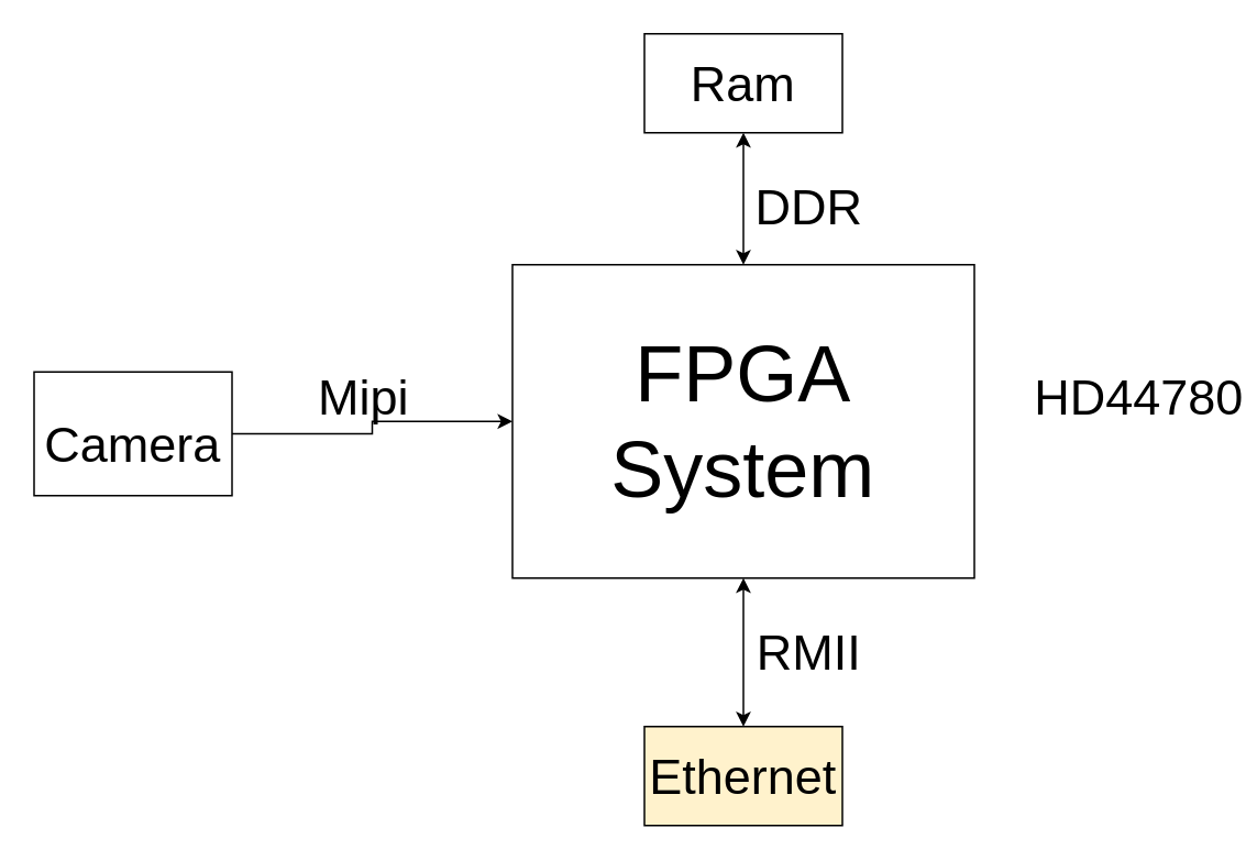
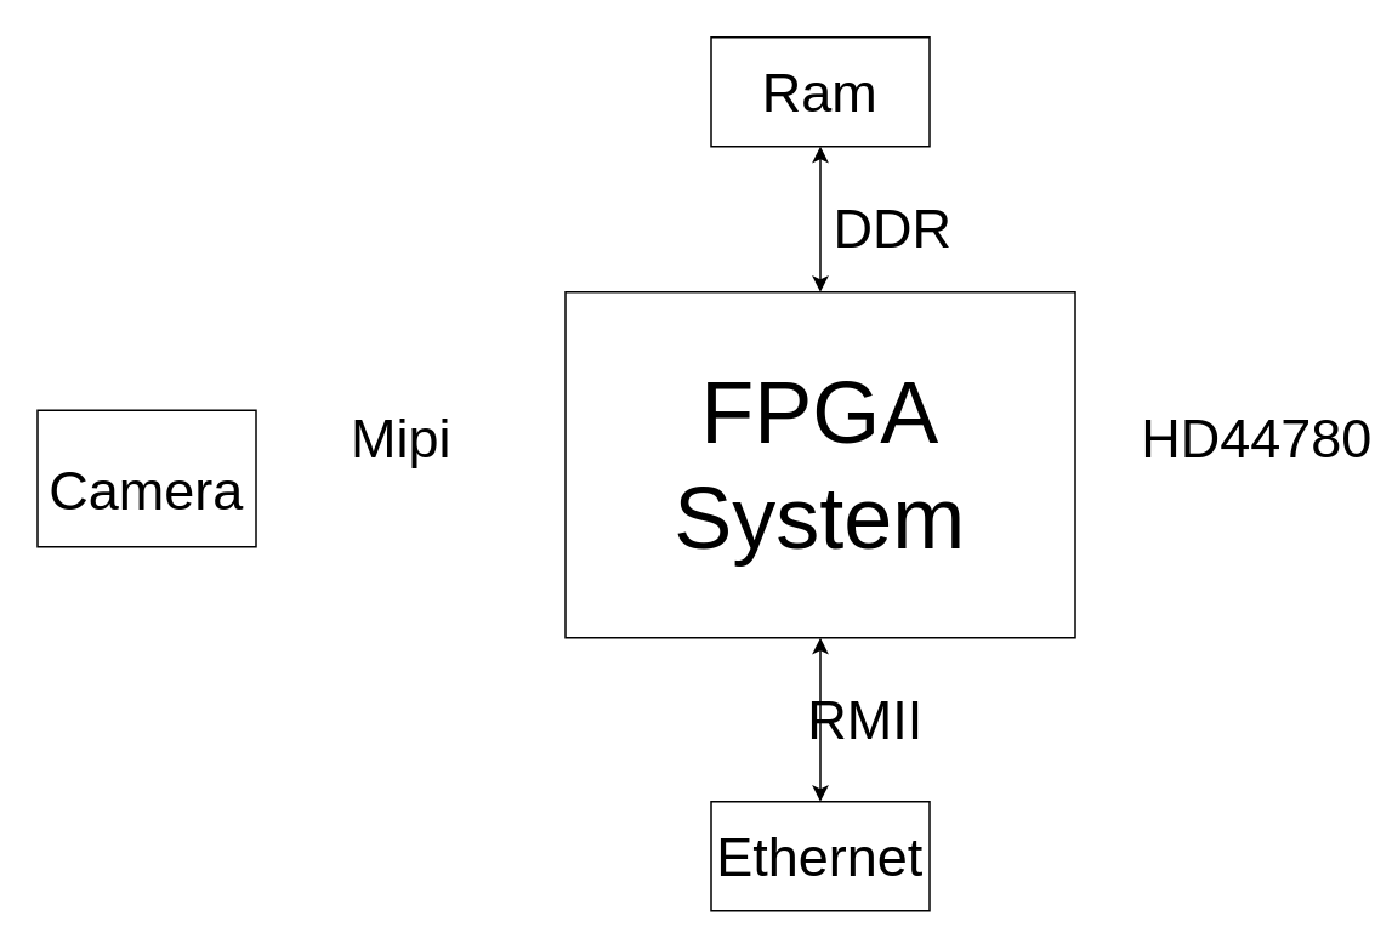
  <mxCell id="0" />
  <mxCell id="1" parent="0" />
  <mxCell id="2" style="edgeStyle=orthogonalEdgeStyle;rounded=0;orthogonalLoop=1;jettySize=auto;html=1;exitX=0.5;exitY=1;exitDx=0;exitDy=0;entryX=0.5;entryY=0;entryDx=0;entryDy=0;fontSize=30;startArrow=classic;startFill=1;" edge="1" parent="1" source="3" target="11"><mxGeometry relative="1" as="geometry" /></mxCell>
  <mxCell id="3" value="&lt;font style=&quot;font-size: 48px;&quot;&gt;FPGA System&lt;/font&gt;" style="rounded=0;whiteSpace=wrap;html=1;" vertex="1" parent="1"><mxGeometry x="310" y="160" width="280" height="190" as="geometry" /></mxCell>
- <mxCell id="4" style="edgeStyle=orthogonalEdgeStyle;rounded=0;orthogonalLoop=1;jettySize=auto;html=1;exitX=1;exitY=0.5;exitDx=0;exitDy=0;entryX=0;entryY=0.5;entryDx=0;entryDy=0;fontSize=48;" edge="1" parent="1" source="5" target="3"><mxGeometry relative="1" as="geometry" /></mxCell>
  <mxCell id="5" value="&lt;font style=&quot;font-size: 30px;&quot;&gt;Camera&lt;/font&gt;" style="rounded=0;whiteSpace=wrap;html=1;fontSize=48;" vertex="1" parent="1"><mxGeometry x="20" y="225" width="120" height="75" as="geometry" /></mxCell>
  <mxCell id="6" value="Mipi" style="text;html=1;strokeColor=none;fillColor=none;align=center;verticalAlign=middle;whiteSpace=wrap;rounded=0;fontSize=30;" vertex="1" parent="1"><mxGeometry x="190" y="225" width="60" height="30" as="geometry" /></mxCell>
  <mxCell id="7" style="edgeStyle=orthogonalEdgeStyle;rounded=0;orthogonalLoop=1;jettySize=auto;html=1;exitX=0.5;exitY=1;exitDx=0;exitDy=0;entryX=0.5;entryY=0;entryDx=0;entryDy=0;fontSize=30;startArrow=classic;startFill=1;" edge="1" parent="1" source="8" target="3"><mxGeometry relative="1" as="geometry" /></mxCell>
  <mxCell id="8" value="Ram" style="rounded=0;whiteSpace=wrap;html=1;fontSize=30;" vertex="1" parent="1"><mxGeometry x="390" y="20" width="120" height="60" as="geometry" /></mxCell>
  <mxCell id="9" value="DDR" style="text;html=1;strokeColor=none;fillColor=none;align=center;verticalAlign=middle;whiteSpace=wrap;rounded=0;fontSize=30;" vertex="1" parent="1"><mxGeometry x="460" y="110" width="60" height="30" as="geometry" /></mxCell>
  <mxCell id="10" value="HD44780" style="text;html=1;strokeColor=none;fillColor=none;align=center;verticalAlign=middle;whiteSpace=wrap;rounded=0;fontSize=30;" vertex="1" parent="1"><mxGeometry x="660" y="225" width="60" height="30" as="geometry" /></mxCell>
- <mxCell id="11" value="Ethernet" style="rounded=0;whiteSpace=wrap;html=1;fontSize=30;fillColor=#fff2cc;" vertex="1" parent="1"><mxGeometry x="390" y="440" width="120" height="60" as="geometry" /></mxCell>
- <mxCell id="12" value="RMII" style="text;html=1;strokeColor=none;fillColor=none;align=center;verticalAlign=middle;whiteSpace=wrap;rounded=0;fontSize=30;" vertex="1" parent="1"><mxGeometry x="460" y="380" width="60" height="30" as="geometry" /></mxCell>
+ <mxCell id="11" value="Ethernet" style="rounded=0;whiteSpace=wrap;html=1;fontSize=30;" vertex="1" parent="1"><mxGeometry x="390" y="440" width="120" height="60" as="geometry" /></mxCell>
+ <mxCell id="12" value="RMII" style="text;html=1;strokeColor=none;fillColor=none;align=center;verticalAlign=middle;whiteSpace=wrap;rounded=0;fontSize=30;" vertex="1" parent="1"><mxGeometry x="445" y="380" width="60" height="30" as="geometry" /></mxCell>
